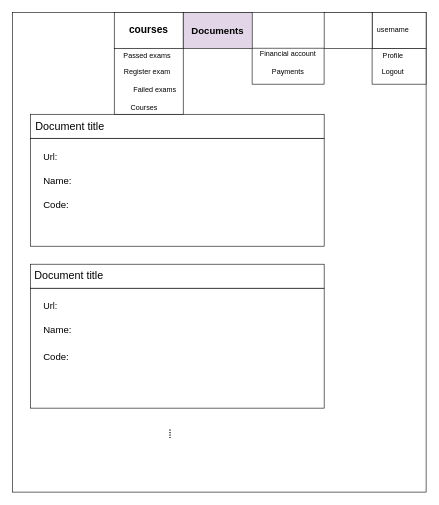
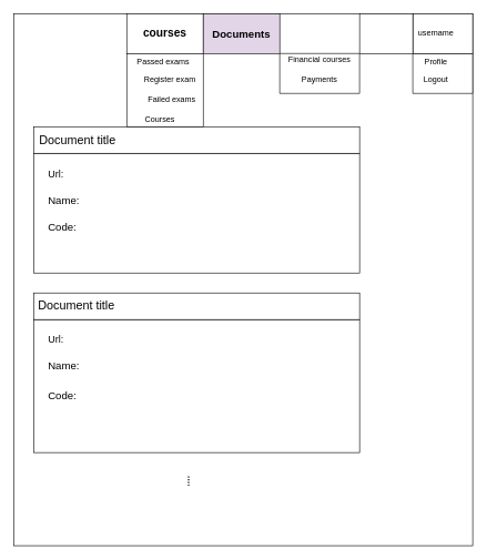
  <mxCell id="0" />
  <mxCell id="1" parent="0" />
  <mxCell id="2" value="" style="rounded=0;whiteSpace=wrap;html=1;align=left;" parent="1" vertex="1"><mxGeometry width="690" height="800" as="geometry" x="20" y="20" /></mxCell>
  <mxCell id="3" value="" style="rounded=0;whiteSpace=wrap;html=1;align=left;" parent="1" vertex="1"><mxGeometry x="50" y="230" width="490" height="180" as="geometry" /></mxCell>
  <mxCell id="4" value="&amp;nbsp; &lt;font style=&quot;font-size: 18px&quot;&gt;Document title&lt;/font&gt;" style="rounded=0;whiteSpace=wrap;html=1;align=left;" parent="1" vertex="1"><mxGeometry x="50" y="190" width="490" height="40" as="geometry" /></mxCell>
  <mxCell id="5" value="" style="rounded=0;whiteSpace=wrap;html=1;align=left;" parent="1" vertex="1"><mxGeometry x="50" y="480" width="490" height="200" as="geometry" /></mxCell>
  <mxCell id="6" value="&lt;span style=&quot;font-size: 18px&quot;&gt;&amp;nbsp;Document title&lt;/span&gt;" style="rounded=0;whiteSpace=wrap;html=1;align=left;" parent="1" vertex="1"><mxGeometry x="50" y="440" width="490" height="40" as="geometry" /></mxCell>
  <mxCell id="7" value="&lt;font style=&quot;font-size: 15px&quot;&gt;Url:&lt;/font&gt;" style="text;html=1;strokeColor=none;fillColor=none;align=left;verticalAlign=middle;whiteSpace=wrap;rounded=0;" parent="1" vertex="1"><mxGeometry x="70" y="250" width="70" height="20" as="geometry" /></mxCell>
  <mxCell id="8" value="&lt;span style=&quot;font-size: 15px&quot;&gt;Url:&lt;/span&gt;" style="text;html=1;strokeColor=none;fillColor=none;align=left;verticalAlign=middle;whiteSpace=wrap;rounded=0;" parent="1" vertex="1"><mxGeometry x="70" y="500" width="50" height="20" as="geometry" /></mxCell>
  <mxCell id="9" value="&lt;font style=&quot;font-size: 16px&quot;&gt;Code:&lt;/font&gt;" style="text;html=1;strokeColor=none;fillColor=none;align=left;verticalAlign=middle;whiteSpace=wrap;rounded=0;" parent="1" vertex="1"><mxGeometry x="70" y="330" width="60" height="20" as="geometry" /></mxCell>
  <mxCell id="10" value="&lt;span style=&quot;font-size: 16px&quot;&gt;Code:&lt;/span&gt;" style="text;html=1;strokeColor=none;fillColor=none;align=left;verticalAlign=middle;whiteSpace=wrap;rounded=0;" parent="1" vertex="1"><mxGeometry x="70" y="585" width="60" height="20" as="geometry" /></mxCell>
  <mxCell id="11" value="&lt;span style=&quot;font-size: 16px&quot;&gt;Name:&lt;/span&gt;" style="text;html=1;strokeColor=none;fillColor=none;align=left;verticalAlign=middle;whiteSpace=wrap;rounded=0;" parent="1" vertex="1"><mxGeometry x="70" y="290" width="60" height="20" as="geometry" /></mxCell>
  <mxCell id="12" value="&lt;font style=&quot;font-size: 16px&quot;&gt;Name:&lt;/font&gt;" style="text;html=1;strokeColor=none;fillColor=none;align=left;verticalAlign=middle;whiteSpace=wrap;rounded=0;" parent="1" vertex="1"><mxGeometry x="70" y="540" width="70" height="20" as="geometry" /></mxCell>
  <mxCell id="13" value="" style="verticalLabelPosition=bottom;verticalAlign=top;html=1;shape=mxgraph.basic.rect;fillColor2=none;strokeWidth=1;size=20;indent=5;" parent="1" vertex="1"><mxGeometry x="420" y="80" width="120" height="60" as="geometry" /></mxCell>
- <mxCell id="14" value="Financial account" style="text;html=1;strokeColor=none;fillColor=none;align=center;verticalAlign=middle;whiteSpace=wrap;rounded=0;" parent="1" vertex="1"><mxGeometry x="431" y="80" width="98" height="20" as="geometry" /></mxCell>
+ <mxCell id="14" value="Financial courses" style="text;html=1;strokeColor=none;fillColor=none;align=center;verticalAlign=middle;whiteSpace=wrap;rounded=0;" parent="1" vertex="1"><mxGeometry x="431" y="80" width="98" height="20" as="geometry" /></mxCell>
  <mxCell id="15" value="Payments" style="text;html=1;strokeColor=none;fillColor=none;align=center;verticalAlign=middle;whiteSpace=wrap;rounded=0;" parent="1" vertex="1"><mxGeometry x="460" y="110" width="40" height="20" as="geometry" /></mxCell>
  <mxCell id="16" value="" style="verticalLabelPosition=bottom;verticalAlign=top;html=1;shape=mxgraph.basic.rect;fillColor2=none;strokeWidth=1;size=20;indent=5;" parent="1" vertex="1"><mxGeometry x="620" y="80" width="90" height="60" as="geometry" /></mxCell>
  <mxCell id="17" style="edgeStyle=orthogonalEdgeStyle;rounded=0;orthogonalLoop=1;jettySize=auto;html=1;exitX=0.5;exitY=1;exitDx=0;exitDy=0;" parent="1" edge="1"><mxGeometry relative="1" as="geometry"><mxPoint x="340" y="100" as="sourcePoint" /><mxPoint x="340" y="100" as="targetPoint" /></mxGeometry></mxCell>
  <mxCell id="18" value="Profile" style="text;html=1;strokeColor=none;fillColor=none;align=center;verticalAlign=middle;whiteSpace=wrap;rounded=0;" parent="1" vertex="1"><mxGeometry x="635" y="81.5" width="40" height="20" as="geometry" /></mxCell>
  <mxCell id="19" value="Logout" style="text;html=1;strokeColor=none;fillColor=none;align=center;verticalAlign=middle;whiteSpace=wrap;rounded=0;" parent="1" vertex="1"><mxGeometry x="635" y="110" width="40" height="20" as="geometry" /></mxCell>
  <mxCell id="20" value="&lt;b&gt;&lt;font style=&quot;font-size: 17px&quot;&gt;courses&lt;/font&gt;&lt;/b&gt;" style="rounded=0;whiteSpace=wrap;html=1;" parent="1" vertex="1"><mxGeometry x="190" width="115" height="60" as="geometry" y="20" /></mxCell>
  <mxCell id="21" value="" style="rounded=0;whiteSpace=wrap;html=1;" parent="1" vertex="1"><mxGeometry x="190" y="80" width="115" height="110" as="geometry" /></mxCell>
  <mxCell id="22" value="Passed exams" style="text;html=1;strokeColor=none;fillColor=none;align=center;verticalAlign=middle;whiteSpace=wrap;rounded=0;" parent="1" vertex="1"><mxGeometry x="195" y="81.5" width="100" height="20" as="geometry" /></mxCell>
- <mxCell id="23" value="Register exam" style="text;html=1;strokeColor=none;fillColor=none;align=center;verticalAlign=middle;whiteSpace=wrap;rounded=0;" parent="1" vertex="1"><mxGeometry x="200" y="110" width="90" height="20" as="geometry" /></mxCell>
+ <mxCell id="23" value="Register exam" style="text;html=1;strokeColor=none;fillColor=none;align=center;verticalAlign=middle;whiteSpace=wrap;rounded=0;" parent="1" vertex="1"><mxGeometry x="210" y="110" width="90" height="20" as="geometry" /></mxCell>
  <mxCell id="24" value="Failed exams" style="text;html=1;strokeColor=none;fillColor=none;align=center;verticalAlign=middle;whiteSpace=wrap;rounded=0;" parent="1" vertex="1"><mxGeometry x="217.5" y="140" width="80" height="20" as="geometry" /></mxCell>
  <mxCell id="25" value="" style="rounded=0;whiteSpace=wrap;html=1;" parent="1" vertex="1"><mxGeometry x="620" width="90" height="60" as="geometry" y="20" /></mxCell>
  <mxCell id="26" value="username" style="text;html=1;strokeColor=none;fillColor=none;align=center;verticalAlign=middle;whiteSpace=wrap;rounded=0;" parent="1" vertex="1"><mxGeometry x="635" y="40" width="40" height="20" as="geometry" /></mxCell>
  <mxCell id="27" value="" style="rounded=0;whiteSpace=wrap;html=1;" parent="1" vertex="1"><mxGeometry x="540" width="80" height="60" as="geometry" y="20" /></mxCell>
  <mxCell id="28" value="" style="endArrow=none;dashed=1;html=1;dashPattern=1 3;strokeWidth=2;jumpSize=9;endSize=9;startSize=9;" parent="1" edge="1"><mxGeometry width="50" height="50" relative="1" as="geometry"><mxPoint x="283" y="730" as="sourcePoint" /><mxPoint x="283" y="730" as="targetPoint" /><Array as="points"><mxPoint x="283" y="710" /></Array></mxGeometry></mxCell>
  <mxCell id="29" value="&lt;div&gt;&lt;b style=&quot;font-family: &amp;#34;helvetica&amp;#34;&quot;&gt;&lt;font style=&quot;font-size: 16px&quot;&gt;Documents&lt;/font&gt;&lt;/b&gt;&lt;/div&gt;" style="rounded=0;whiteSpace=wrap;html=1;strokeWidth=1;align=center;fillColor=#e1d5e7;" vertex="1" parent="1"><mxGeometry x="305" width="115" height="60" as="geometry" y="20" /></mxCell>
  <mxCell id="30" value="Courses" style="text;html=1;strokeColor=none;fillColor=none;align=center;verticalAlign=middle;whiteSpace=wrap;rounded=0;" vertex="1" parent="1"><mxGeometry x="220" y="170" width="40" height="20" as="geometry" /></mxCell>
